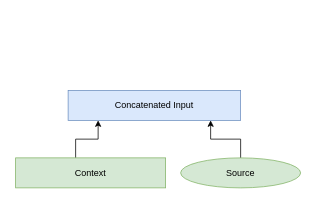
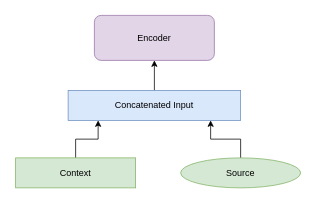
  <mxCell id="0" />
  <mxCell id="1" parent="0" />
+ <mxCell id="2" value="Encoder" style="rounded=1;whiteSpace=wrap;html=1;fillColor=#e1d5e7;strokeColor=#9673a6;" vertex="1" parent="1"><mxGeometry x="125" y="20" width="160" height="60" as="geometry" /></mxCell>
  <mxCell id="3" value="" style="edgeStyle=orthogonalEdgeStyle;rounded=0;orthogonalLoop=1;jettySize=auto;html=1;" edge="1" parent="1" source="4" target="8"><mxGeometry relative="1" as="geometry"><Array as="points"><mxPoint x="100" y="185" /><mxPoint x="130" y="185" /></Array></mxGeometry></mxCell>
- <mxCell id="4" value="Context" style="rounded=0;whiteSpace=wrap;html=1;fillColor=#d5e8d4;strokeColor=#82b366;" vertex="1" parent="1"><mxGeometry x="20" y="210" width="200" height="40" as="geometry" /></mxCell>
+ <mxCell id="4" value="Context" style="rounded=0;whiteSpace=wrap;html=1;fillColor=#d5e8d4;strokeColor=#82b366;" vertex="1" parent="1"><mxGeometry x="20" y="210" width="160" height="40" as="geometry" /></mxCell>
  <mxCell id="5" value="" style="edgeStyle=orthogonalEdgeStyle;rounded=0;orthogonalLoop=1;jettySize=auto;html=1;" edge="1" parent="1" source="6" target="8"><mxGeometry relative="1" as="geometry"><Array as="points"><mxPoint x="320" y="185" /><mxPoint x="280" y="185" /></Array></mxGeometry></mxCell>
  <mxCell id="6" value="Source" style="ellipse;whiteSpace=wrap;html=1;fillColor=#d5e8d4;strokeColor=#82b366;" vertex="1" parent="1"><mxGeometry x="240" y="210" width="160" height="40" as="geometry" /></mxCell>
+ <mxCell id="7" value="" style="edgeStyle=orthogonalEdgeStyle;rounded=0;orthogonalLoop=1;jettySize=auto;html=1;" edge="1" parent="1" source="8" target="2"><mxGeometry relative="1" as="geometry" /></mxCell>
  <mxCell id="8" value="Concatenated Input" style="rounded=0;whiteSpace=wrap;html=1;fillColor=#dae8fc;strokeColor=#6c8ebf;" vertex="1" parent="1"><mxGeometry x="90" y="120" width="230" height="40" as="geometry" /></mxCell>
